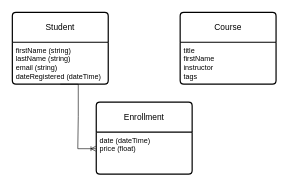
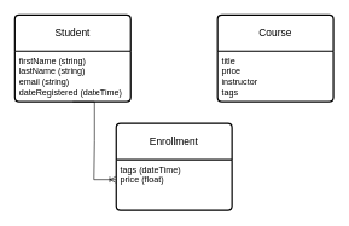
  <mxCell id="0" />
  <mxCell id="1" parent="0" />
  <mxCell id="2" value="Student" style="swimlane;childLayout=stackLayout;horizontal=1;startSize=50;horizontalStack=0;rounded=1;fontSize=14;fontStyle=0;strokeWidth=2;resizeParent=0;resizeLast=1;shadow=0;dashed=0;align=center;arcSize=4;whiteSpace=wrap;html=1;" vertex="1" parent="1"><mxGeometry x="20" y="20" width="160" height="120" as="geometry" /></mxCell>
  <mxCell id="3" value="firstName (string)&lt;div&gt;lastName (string)&lt;br&gt;&lt;div&gt;email (string)&lt;/div&gt;&lt;div&gt;dateRegistered (dateTime)&lt;/div&gt;&lt;/div&gt;" style="align=left;strokeColor=none;fillColor=none;spacingLeft=4;fontSize=12;verticalAlign=top;resizable=0;rotatable=0;part=1;html=1;" vertex="1" parent="2"><mxGeometry y="50" width="160" height="70" as="geometry" /></mxCell>
  <mxCell id="4" value="Course" style="swimlane;childLayout=stackLayout;horizontal=1;startSize=50;horizontalStack=0;rounded=1;fontSize=14;fontStyle=0;strokeWidth=2;resizeParent=0;resizeLast=1;shadow=0;dashed=0;align=center;arcSize=4;whiteSpace=wrap;html=1;" vertex="1" parent="1"><mxGeometry x="300" y="20" width="160" height="120" as="geometry"><mxRectangle x="370" y="90" width="90" height="50" as="alternateBounds" /></mxGeometry></mxCell>
- <mxCell id="5" value="title&lt;div&gt;firstName&lt;/div&gt;&lt;div&gt;instructor&lt;/div&gt;&lt;div&gt;tags&lt;/div&gt;" style="align=left;strokeColor=none;fillColor=none;spacingLeft=4;fontSize=12;verticalAlign=top;resizable=0;rotatable=0;part=1;html=1;" vertex="1" parent="4"><mxGeometry y="50" width="160" height="70" as="geometry" /></mxCell>
+ <mxCell id="5" value="title&lt;div&gt;price&lt;/div&gt;&lt;div&gt;instructor&lt;/div&gt;&lt;div&gt;tags&lt;/div&gt;" style="align=left;strokeColor=none;fillColor=none;spacingLeft=4;fontSize=12;verticalAlign=top;resizable=0;rotatable=0;part=1;html=1;" vertex="1" parent="4"><mxGeometry y="50" width="160" height="70" as="geometry" /></mxCell>
  <mxCell id="6" value="Enrollment" style="swimlane;childLayout=stackLayout;horizontal=1;startSize=50;horizontalStack=0;rounded=1;fontSize=14;fontStyle=0;strokeWidth=2;resizeParent=0;resizeLast=1;shadow=0;dashed=0;align=center;arcSize=4;whiteSpace=wrap;html=1;" vertex="1" parent="1"><mxGeometry x="160" y="170" width="160" height="120" as="geometry" /></mxCell>
- <mxCell id="7" value="date (dateTime)&lt;div&gt;price (float)&lt;/div&gt;" style="align=left;strokeColor=none;fillColor=none;spacingLeft=4;fontSize=12;verticalAlign=top;resizable=0;rotatable=0;part=1;html=1;" vertex="1" parent="6"><mxGeometry y="50" width="160" height="70" as="geometry" /></mxCell>
+ <mxCell id="7" value="tags (dateTime)&lt;div&gt;price (float)&lt;/div&gt;" style="align=left;strokeColor=none;fillColor=none;spacingLeft=4;fontSize=12;verticalAlign=top;resizable=0;rotatable=0;part=1;html=1;" vertex="1" parent="6"><mxGeometry y="50" width="160" height="70" as="geometry" /></mxCell>
  <mxCell id="8" value="" style="edgeStyle=entityRelationEdgeStyle;fontSize=12;html=1;endArrow=ERoneToMany;rounded=0;entryX=-0.005;entryY=0.394;entryDx=0;entryDy=0;entryPerimeter=0;exitX=0.5;exitY=1;exitDx=0;exitDy=0;" edge="1" parent="1" source="3" target="7"><mxGeometry width="100" height="100" relative="1" as="geometry"><mxPoint x="103.52" y="150" as="sourcePoint" /><mxPoint x="160" y="267.63" as="targetPoint" /></mxGeometry></mxCell>
